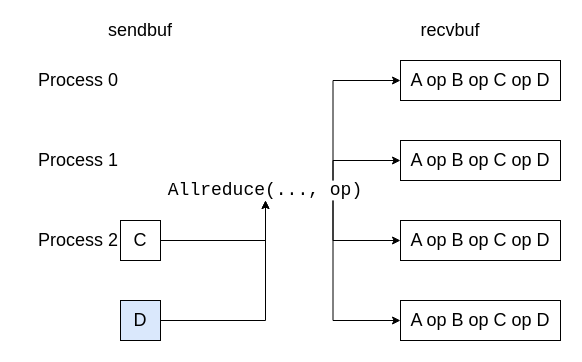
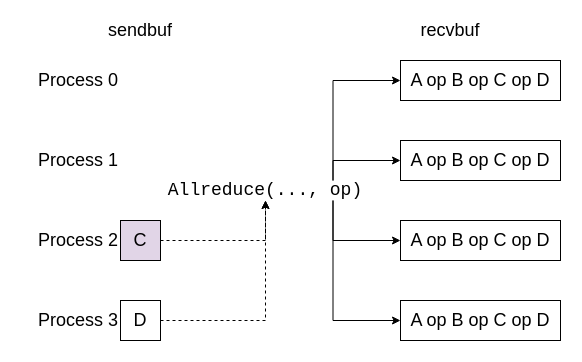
  <mxCell id="0" />
  <mxCell id="1" parent="0" />
- <mxCell id="2" style="edgeStyle=orthogonalEdgeStyle;rounded=0;orthogonalLoop=1;jettySize=auto;html=1;exitX=1;exitY=0.5;exitDx=0;exitDy=0;entryX=0.5;entryY=0;entryDx=0;entryDy=0;fontFamily=Helvetica;fontSize=18;" edge="1" parent="1" source="3" target="11"><mxGeometry relative="1" as="geometry" /></mxCell>
- <mxCell id="3" value="C" style="rounded=0;whiteSpace=wrap;html=1;fontSize=18;" vertex="1" parent="1"><mxGeometry x="120" y="220" width="40" height="40" as="geometry" /></mxCell>
- <mxCell id="4" style="edgeStyle=orthogonalEdgeStyle;rounded=0;orthogonalLoop=1;jettySize=auto;html=1;exitX=1;exitY=0.5;exitDx=0;exitDy=0;fontFamily=Helvetica;fontSize=18;" edge="1" parent="1" source="5" target="11"><mxGeometry relative="1" as="geometry" /></mxCell>
- <mxCell id="5" value="D" style="rounded=0;whiteSpace=wrap;html=1;fontSize=18;fillColor=#dae8fc;" vertex="1" parent="1"><mxGeometry x="120" y="300" width="40" height="40" as="geometry" /></mxCell>
+ <mxCell id="2" style="edgeStyle=orthogonalEdgeStyle;rounded=0;orthogonalLoop=1;jettySize=auto;html=1;exitX=1;exitY=0.5;exitDx=0;exitDy=0;entryX=0.5;entryY=0;entryDx=0;entryDy=0;fontFamily=Helvetica;fontSize=18;dashed=1;" edge="1" parent="1" source="3" target="11"><mxGeometry relative="1" as="geometry" /></mxCell>
+ <mxCell id="3" value="C" style="rounded=0;whiteSpace=wrap;html=1;fontSize=18;fillColor=#e1d5e7;" vertex="1" parent="1"><mxGeometry x="120" y="220" width="40" height="40" as="geometry" /></mxCell>
+ <mxCell id="4" style="edgeStyle=orthogonalEdgeStyle;rounded=0;orthogonalLoop=1;jettySize=auto;html=1;exitX=1;exitY=0.5;exitDx=0;exitDy=0;fontFamily=Helvetica;fontSize=18;dashed=1;" edge="1" parent="1" source="5" target="11"><mxGeometry relative="1" as="geometry" /></mxCell>
+ <mxCell id="5" value="D" style="rounded=0;whiteSpace=wrap;html=1;fontSize=18;" vertex="1" parent="1"><mxGeometry x="120" y="300" width="40" height="40" as="geometry" /></mxCell>
  <mxCell id="6" value="A op B op C op D" style="rounded=0;whiteSpace=wrap;html=1;fontSize=18;" vertex="1" parent="1"><mxGeometry x="400" y="60" width="160" height="40" as="geometry" /></mxCell>
  <mxCell id="7" style="edgeStyle=orthogonalEdgeStyle;rounded=0;orthogonalLoop=1;jettySize=auto;html=1;exitX=0.25;exitY=0;exitDx=0;exitDy=0;entryX=0;entryY=0.5;entryDx=0;entryDy=0;" edge="1" parent="1" source="11" target="20"><mxGeometry relative="1" as="geometry" /></mxCell>
  <mxCell id="8" style="edgeStyle=orthogonalEdgeStyle;rounded=0;orthogonalLoop=1;jettySize=auto;html=1;exitX=0.25;exitY=0;exitDx=0;exitDy=0;entryX=0;entryY=0.5;entryDx=0;entryDy=0;" edge="1" parent="1" source="11" target="19"><mxGeometry relative="1" as="geometry" /></mxCell>
  <mxCell id="9" style="edgeStyle=orthogonalEdgeStyle;rounded=0;orthogonalLoop=1;jettySize=auto;html=1;exitX=0.25;exitY=1;exitDx=0;exitDy=0;entryX=0;entryY=0.5;entryDx=0;entryDy=0;" edge="1" parent="1" source="11" target="18"><mxGeometry relative="1" as="geometry" /></mxCell>
  <mxCell id="10" style="edgeStyle=orthogonalEdgeStyle;rounded=0;orthogonalLoop=1;jettySize=auto;html=1;exitX=0.25;exitY=1;exitDx=0;exitDy=0;entryX=0;entryY=0.5;entryDx=0;entryDy=0;" edge="1" parent="1" source="11" target="6"><mxGeometry relative="1" as="geometry" /></mxCell>
  <mxCell id="11" value="Allreduce(..., op)" style="text;html=1;strokeColor=none;fillColor=none;align=center;verticalAlign=middle;whiteSpace=wrap;rounded=0;fontSize=18;fontFamily=Courier;direction=west;rotation=0;" vertex="1" parent="1"><mxGeometry x="130" y="180" width="270" height="20" as="geometry" /></mxCell>
  <mxCell id="12" value="Process 0" style="text;html=1;strokeColor=none;fillColor=none;align=right;verticalAlign=middle;whiteSpace=wrap;rounded=0;fontFamily=Helvetica;fontSize=18;" vertex="1" parent="1"><mxGeometry x="20" y="70" width="100" height="20" as="geometry" /></mxCell>
  <mxCell id="13" value="Process 1&lt;span style=&quot;color: rgba(0 , 0 , 0 , 0) ; font-family: monospace ; font-size: 0px&quot;&gt;%3CmxGraphModel%3E%3Croot%3E%3CmxCell%20id%3D%220%22%2F%3E%3CmxCell%20id%3D%221%22%20parent%3D%220%22%2F%3E%3CmxCell%20id%3D%222%22%20value%3D%22Process%200%22%20style%3D%22text%3Bhtml%3D1%3BstrokeColor%3Dnone%3BfillColor%3Dnone%3Balign%3Dright%3BverticalAlign%3Dmiddle%3BwhiteSpace%3Dwrap%3Brounded%3D0%3BfontFamily%3DHelvetica%3BfontSize%3D18%3B%22%20vertex%3D%221%22%20parent%3D%221%22%3E%3CmxGeometry%20x%3D%2260%22%20y%3D%2290%22%20width%3D%22100%22%20height%3D%2220%22%20as%3D%22geometry%22%2F%3E%3C%2FmxCell%3E%3C%2Froot%3E%3C%2FmxGraphModel%3E&lt;/span&gt;" style="text;html=1;strokeColor=none;fillColor=none;align=right;verticalAlign=middle;whiteSpace=wrap;rounded=0;fontFamily=Helvetica;fontSize=18;" vertex="1" parent="1"><mxGeometry x="20" y="150" width="100" height="20" as="geometry" /></mxCell>
  <mxCell id="14" value="Process 2" style="text;html=1;strokeColor=none;fillColor=none;align=right;verticalAlign=middle;whiteSpace=wrap;rounded=0;fontFamily=Helvetica;fontSize=18;" vertex="1" parent="1"><mxGeometry x="20" y="230" width="100" height="20" as="geometry" /></mxCell>
+ <mxCell id="15" value="Process 3" style="text;html=1;strokeColor=none;fillColor=none;align=right;verticalAlign=middle;whiteSpace=wrap;rounded=0;fontFamily=Helvetica;fontSize=18;" vertex="1" parent="1"><mxGeometry x="20" y="310" width="100" height="20" as="geometry" /></mxCell>
  <mxCell id="16" value="sendbuf" style="text;html=1;strokeColor=none;fillColor=none;align=center;verticalAlign=middle;whiteSpace=wrap;rounded=0;fontFamily=Helvetica;fontSize=18;" vertex="1" parent="1"><mxGeometry x="100" y="20" width="80" height="20" as="geometry" /></mxCell>
  <mxCell id="17" value="recvbuf" style="text;html=1;strokeColor=none;fillColor=none;align=center;verticalAlign=middle;whiteSpace=wrap;rounded=0;fontFamily=Helvetica;fontSize=18;" vertex="1" parent="1"><mxGeometry x="410" y="20" width="80" height="20" as="geometry" /></mxCell>
  <mxCell id="18" value="A op B op C op D" style="rounded=0;whiteSpace=wrap;html=1;fontSize=18;" vertex="1" parent="1"><mxGeometry x="400" y="140" width="160" height="40" as="geometry" /></mxCell>
  <mxCell id="19" value="A op B op C op D" style="rounded=0;whiteSpace=wrap;html=1;fontSize=18;" vertex="1" parent="1"><mxGeometry x="400" y="220" width="160" height="40" as="geometry" /></mxCell>
  <mxCell id="20" value="A op B op C op D" style="rounded=0;whiteSpace=wrap;html=1;fontSize=18;" vertex="1" parent="1"><mxGeometry x="400" y="300" width="160" height="40" as="geometry" /></mxCell>
